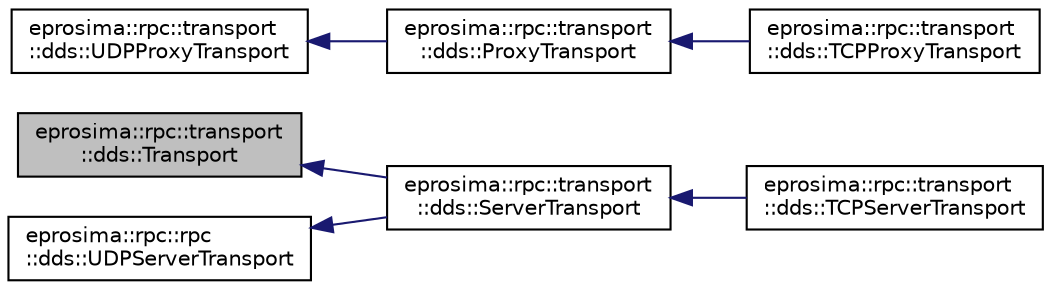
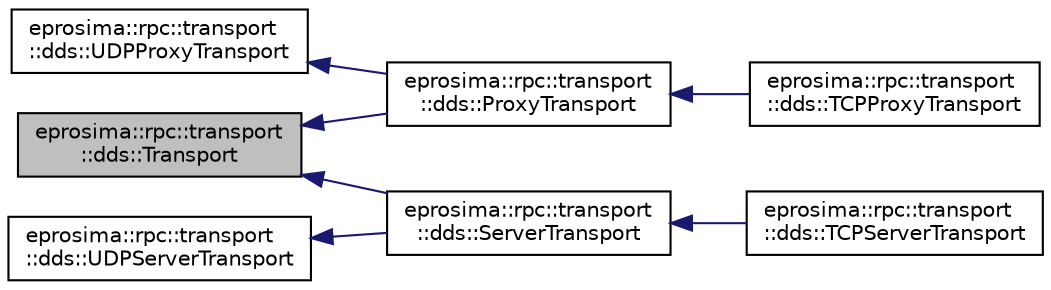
  digraph {
    rankdir=LR
    node [color=black fillcolor=white fontname=Helvetica fontsize=10 shape=record style=filled]
    edge [color=midnightblue dir=back fontname=Helvetica fontsize=10 labelfontname=Helvetica labelfontsize=10 style=solid]
    n1 [fillcolor=grey75 fontcolor=black height=0.2 label="eprosima::rpc::transport\l::dds::Transport" width=0.4]
    n2 [height=0.2 label="eprosima::rpc::transport\l::dds::ProxyTransport" width=0.4]
    n3 [height=0.2 label="eprosima::rpc::transport\l::dds::ServerTransport" width=0.4]
    n4 [height=0.2 label="eprosima::rpc::transport\l::dds::TCPProxyTransport" width=0.4]
    n5 [height=0.2 label="eprosima::rpc::transport\l::dds::TCPServerTransport" width=0.4]
    n6 [height=0.2 label="eprosima::rpc::transport\l::dds::UDPProxyTransport" width=0.4]
-   n7 [height=0.2 label="eprosima::rpc::rpc\l::dds::UDPServerTransport" width=0.4]
+   n7 [height=0.2 label="eprosima::rpc::transport\l::dds::UDPServerTransport" width=0.4]
+   n1 -> n2
    n1 -> n3
    n2 -> n4
    n3 -> n5
    n6 -> n2
    n7 -> n3
  }
